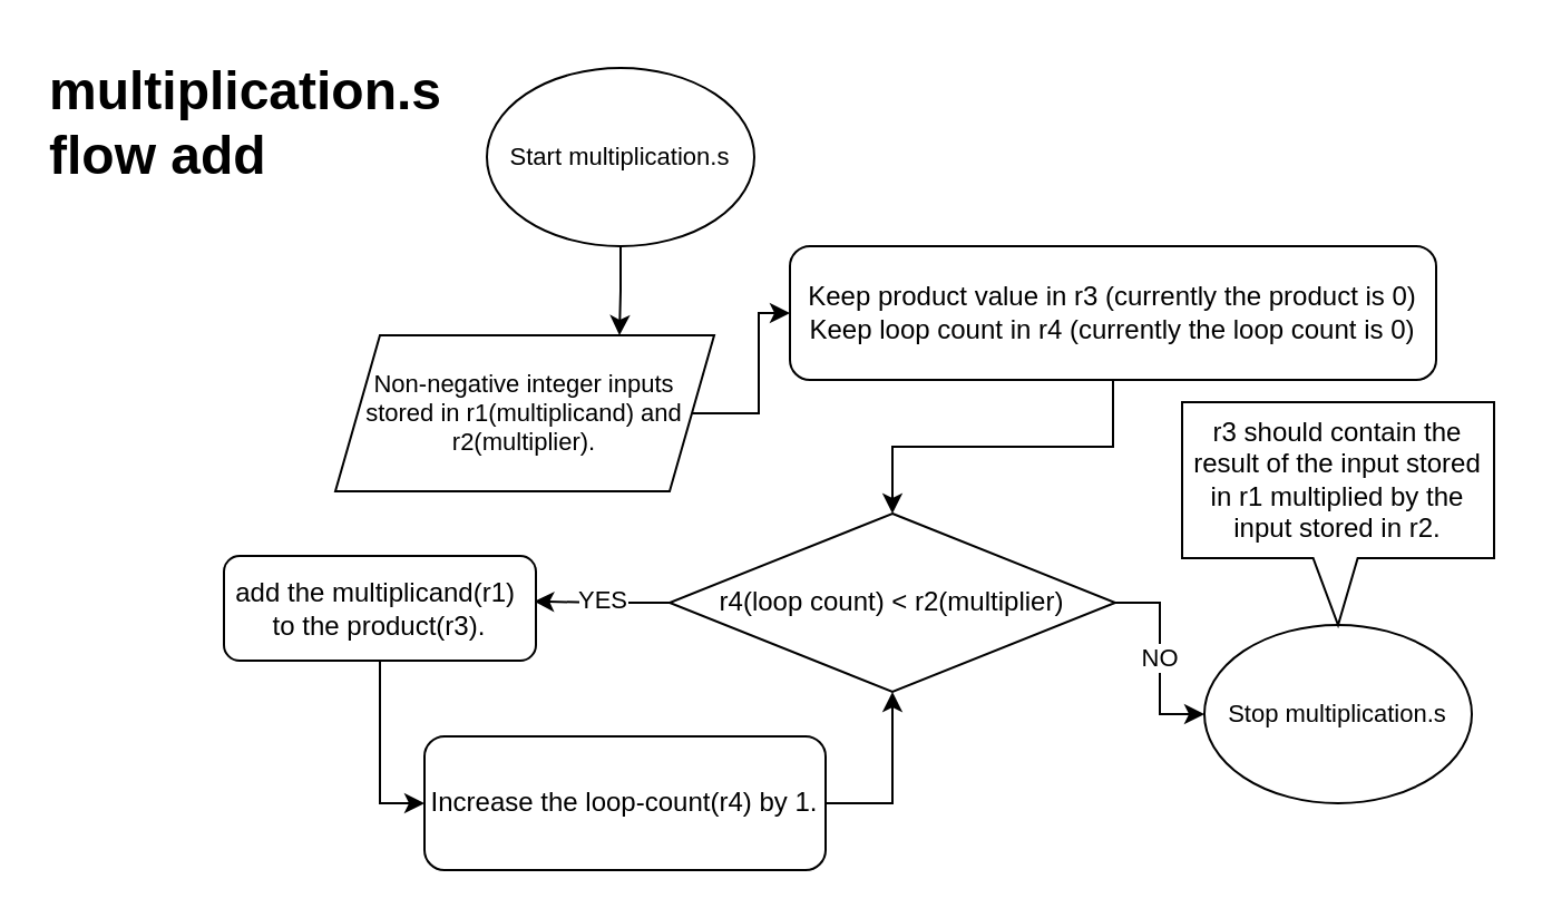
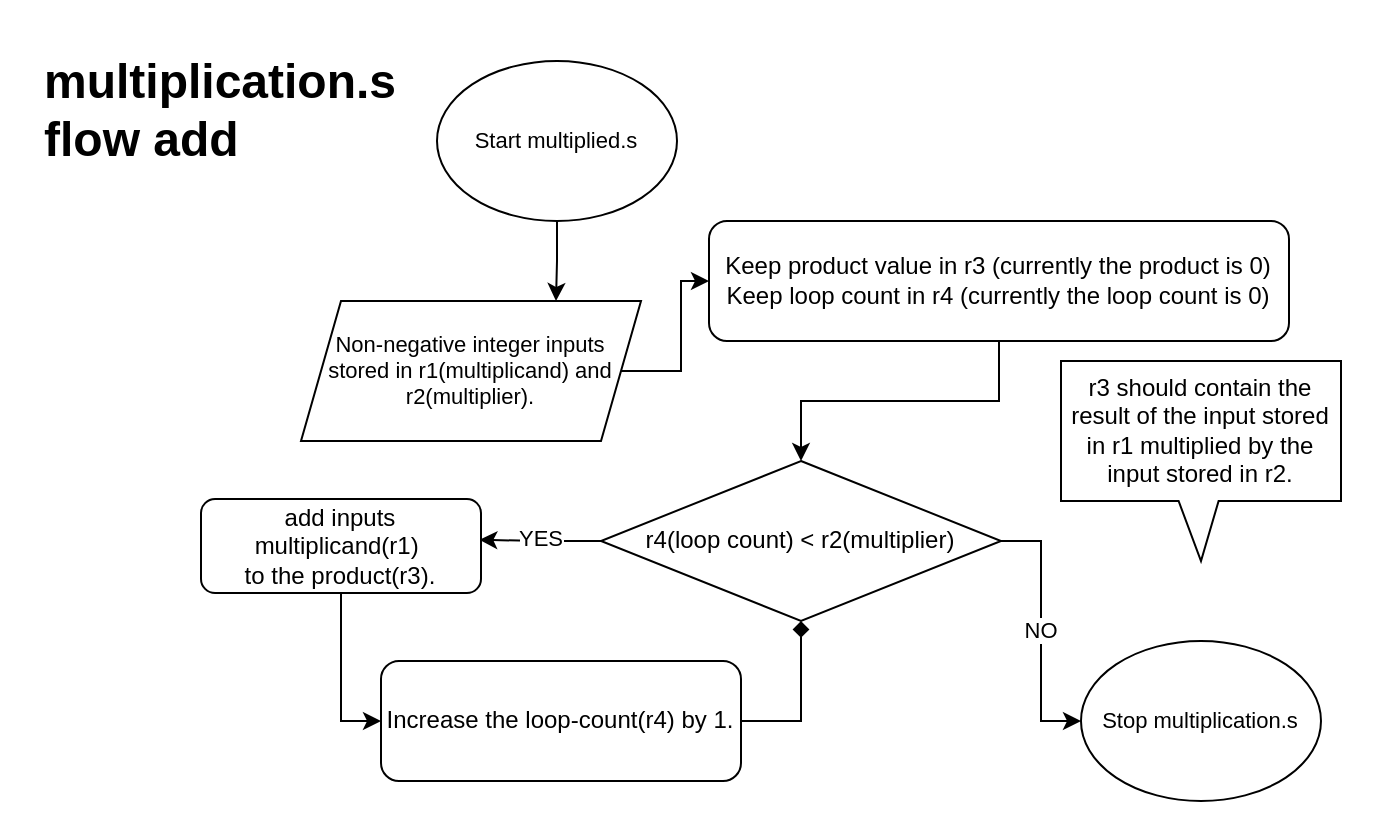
  <mxCell id="0" />
  <mxCell id="1" parent="0" />
  <mxCell id="2" style="edgeStyle=orthogonalEdgeStyle;rounded=0;orthogonalLoop=1;jettySize=auto;html=1;entryX=0.75;entryY=0;entryDx=0;entryDy=0;" parent="1" source="3" target="6" edge="1"><mxGeometry relative="1" as="geometry"><mxPoint x="281" y="150" as="targetPoint" /></mxGeometry></mxCell>
- <mxCell id="3" value="Start multiplication.s" style="ellipse;whiteSpace=wrap;html=1;fontSize=11;" parent="1" vertex="1"><mxGeometry x="218" y="30" width="120" height="80" as="geometry" /></mxCell>
- <mxCell id="4" value="Stop multiplication.s" style="ellipse;whiteSpace=wrap;html=1;fontSize=11;" parent="1" vertex="1"><mxGeometry x="540" y="280" width="120" height="80" as="geometry" /></mxCell>
+ <mxCell id="3" value="Start multiplied.s" style="ellipse;whiteSpace=wrap;html=1;fontSize=11;" parent="1" vertex="1"><mxGeometry x="218" y="30" width="120" height="80" as="geometry" /></mxCell>
+ <mxCell id="4" value="Stop multiplication.s" style="ellipse;whiteSpace=wrap;html=1;fontSize=11;" parent="1" vertex="1"><mxGeometry x="540" y="320" width="120" height="80" as="geometry" /></mxCell>
  <mxCell id="5" style="edgeStyle=orthogonalEdgeStyle;rounded=0;orthogonalLoop=1;jettySize=auto;html=1;exitX=1;exitY=0.5;exitDx=0;exitDy=0;entryX=0;entryY=0.5;entryDx=0;entryDy=0;" parent="1" source="6" target="8" edge="1"><mxGeometry relative="1" as="geometry" /></mxCell>
  <mxCell id="6" value="Non-negative integer inputs stored in r1(multiplicand) and r2(multiplier)." style="shape=parallelogram;perimeter=parallelogramPerimeter;whiteSpace=wrap;html=1;fixedSize=1;fontSize=11;" parent="1" vertex="1"><mxGeometry x="150" y="150" width="170" height="70" as="geometry" /></mxCell>
  <mxCell id="7" style="edgeStyle=orthogonalEdgeStyle;rounded=0;orthogonalLoop=1;jettySize=auto;html=1;entryX=0.5;entryY=0;entryDx=0;entryDy=0;" parent="1" source="8" target="11" edge="1"><mxGeometry relative="1" as="geometry" /></mxCell>
  <mxCell id="8" value="Keep product value in r3 (currently the product is 0)&lt;div&gt;Keep loop count in r4 (currently the loop count is 0)&lt;br&gt;&lt;/div&gt;" style="rounded=1;whiteSpace=wrap;html=1;" parent="1" vertex="1"><mxGeometry x="354" y="110" width="290" height="60" as="geometry" /></mxCell>
  <mxCell id="9" value="NO" style="edgeStyle=orthogonalEdgeStyle;rounded=0;orthogonalLoop=1;jettySize=auto;html=1;entryX=0;entryY=0.5;entryDx=0;entryDy=0;" parent="1" source="11" target="4" edge="1"><mxGeometry relative="1" as="geometry" /></mxCell>
  <mxCell id="10" value="YES" style="edgeStyle=orthogonalEdgeStyle;rounded=0;orthogonalLoop=1;jettySize=auto;html=1;entryX=0.994;entryY=0.434;entryDx=0;entryDy=0;entryPerimeter=0;" parent="1" source="11" target="13" edge="1"><mxGeometry relative="1" as="geometry" /></mxCell>
  <mxCell id="11" value="r4(loop count) &amp;lt; r2(multiplier)" style="rhombus;whiteSpace=wrap;html=1;" parent="1" vertex="1"><mxGeometry x="300" y="230" width="200" height="80" as="geometry" /></mxCell>
  <mxCell id="12" style="edgeStyle=orthogonalEdgeStyle;rounded=0;orthogonalLoop=1;jettySize=auto;html=1;entryX=0;entryY=0.5;entryDx=0;entryDy=0;" parent="1" source="13" target="15" edge="1"><mxGeometry relative="1" as="geometry" /></mxCell>
- <mxCell id="13" value="add the multiplicand(r1)&amp;nbsp;&lt;div&gt;to the product(r3).&lt;/div&gt;" style="rounded=1;whiteSpace=wrap;html=1;" parent="1" vertex="1"><mxGeometry x="100" y="249" width="140" height="47" as="geometry" /></mxCell>
- <mxCell id="14" style="edgeStyle=orthogonalEdgeStyle;rounded=0;orthogonalLoop=1;jettySize=auto;html=1;exitX=1;exitY=0.5;exitDx=0;exitDy=0;entryX=0.5;entryY=1;entryDx=0;entryDy=0;" parent="1" source="15" target="11" edge="1"><mxGeometry relative="1" as="geometry" /></mxCell>
+ <mxCell id="13" value="add inputs multiplicand(r1)&amp;nbsp;&lt;div&gt;to the product(r3).&lt;/div&gt;" style="rounded=1;whiteSpace=wrap;html=1;" parent="1" vertex="1"><mxGeometry x="100" y="249" width="140" height="47" as="geometry" /></mxCell>
+ <mxCell id="14" style="edgeStyle=orthogonalEdgeStyle;rounded=0;orthogonalLoop=1;jettySize=auto;html=1;exitX=1;exitY=0.5;exitDx=0;exitDy=0;entryX=0.5;entryY=1;entryDx=0;entryDy=0;endArrow=diamond;" parent="1" source="15" target="11" edge="1"><mxGeometry relative="1" as="geometry" /></mxCell>
  <mxCell id="15" value="Increase the loop-count(r4) by 1." style="rounded=1;whiteSpace=wrap;html=1;" parent="1" vertex="1"><mxGeometry x="190" y="330" width="180" height="60" as="geometry" /></mxCell>
  <mxCell id="16" value="r3 should contain the&lt;div&gt;result of the input stored in r1 multiplied by the input stored in r2.&lt;/div&gt;" style="shape=callout;whiteSpace=wrap;html=1;perimeter=calloutPerimeter;size=30;position=0.42;" parent="1" vertex="1"><mxGeometry x="530" y="180" width="140" height="100" as="geometry" /></mxCell>
  <mxCell id="17" value="&lt;h1 style=&quot;margin-top: 0px;&quot;&gt;multiplication.s flow add&amp;nbsp;&lt;/h1&gt;&lt;div&gt;&lt;br&gt;&lt;/div&gt;&lt;p&gt;&lt;br&gt;&lt;/p&gt;&lt;div&gt;&lt;br&gt;&lt;/div&gt;" style="text;html=1;whiteSpace=wrap;overflow=hidden;rounded=0;" vertex="1" parent="1"><mxGeometry x="20" y="20" width="180" height="120" as="geometry" /></mxCell>
